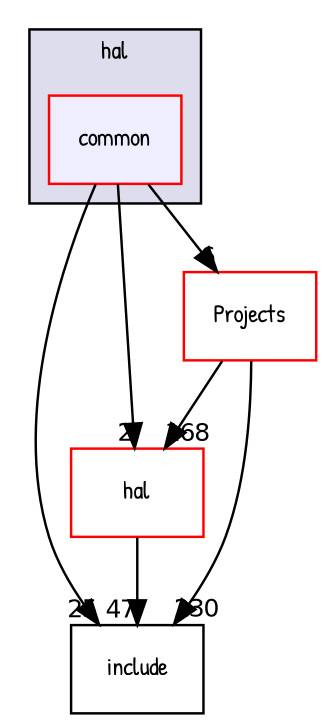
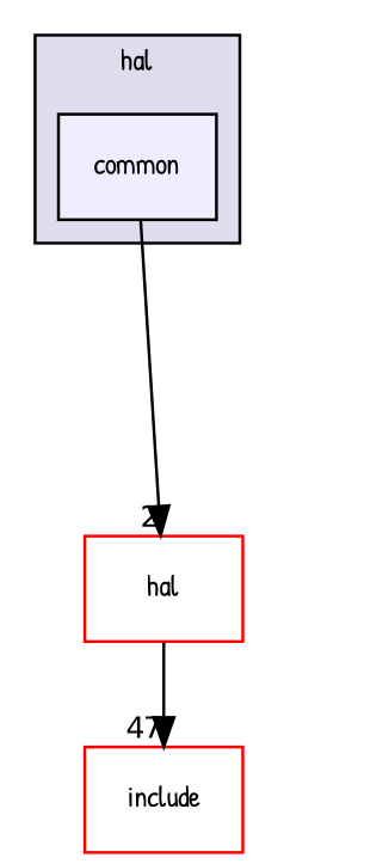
  digraph {
    compound=true
    fontname="Patrick Hand"
    node [fillcolor=white fontname="Patrick Hand" fontsize=10 shape=box style=filled]
    edge [fontname="Patrick Hand" labeldistance=1.5 labelfontname=Helvetica labelfontsize=10]
-   n1 [fillcolor="#eeeeff" label=common pencolor=black color=red]
+   n1 [fillcolor="#eeeeff" label=common pencolor=black]
    n2 [color=red label=hal]
-   n3 [label=include fillcolor="" style=""]
-   n4 [color=red label=Projects]
+   n3 [label=include color=red fillcolor="" style=""]
    subgraph cluster_1 {
      bgcolor="#ddddee"
      fontsize=10
      label=hal
      pencolor=black
      n1
    }
    n1 -> n2 [headlabel=2]
-   n1 -> n3 [headlabel=25]
-   n1 -> n4 [headlabel=6]
    n2 -> n3 [headlabel=47]
-   n4 -> n2 [headlabel=168]
-   n4 -> n3 [headlabel=230]
  }
